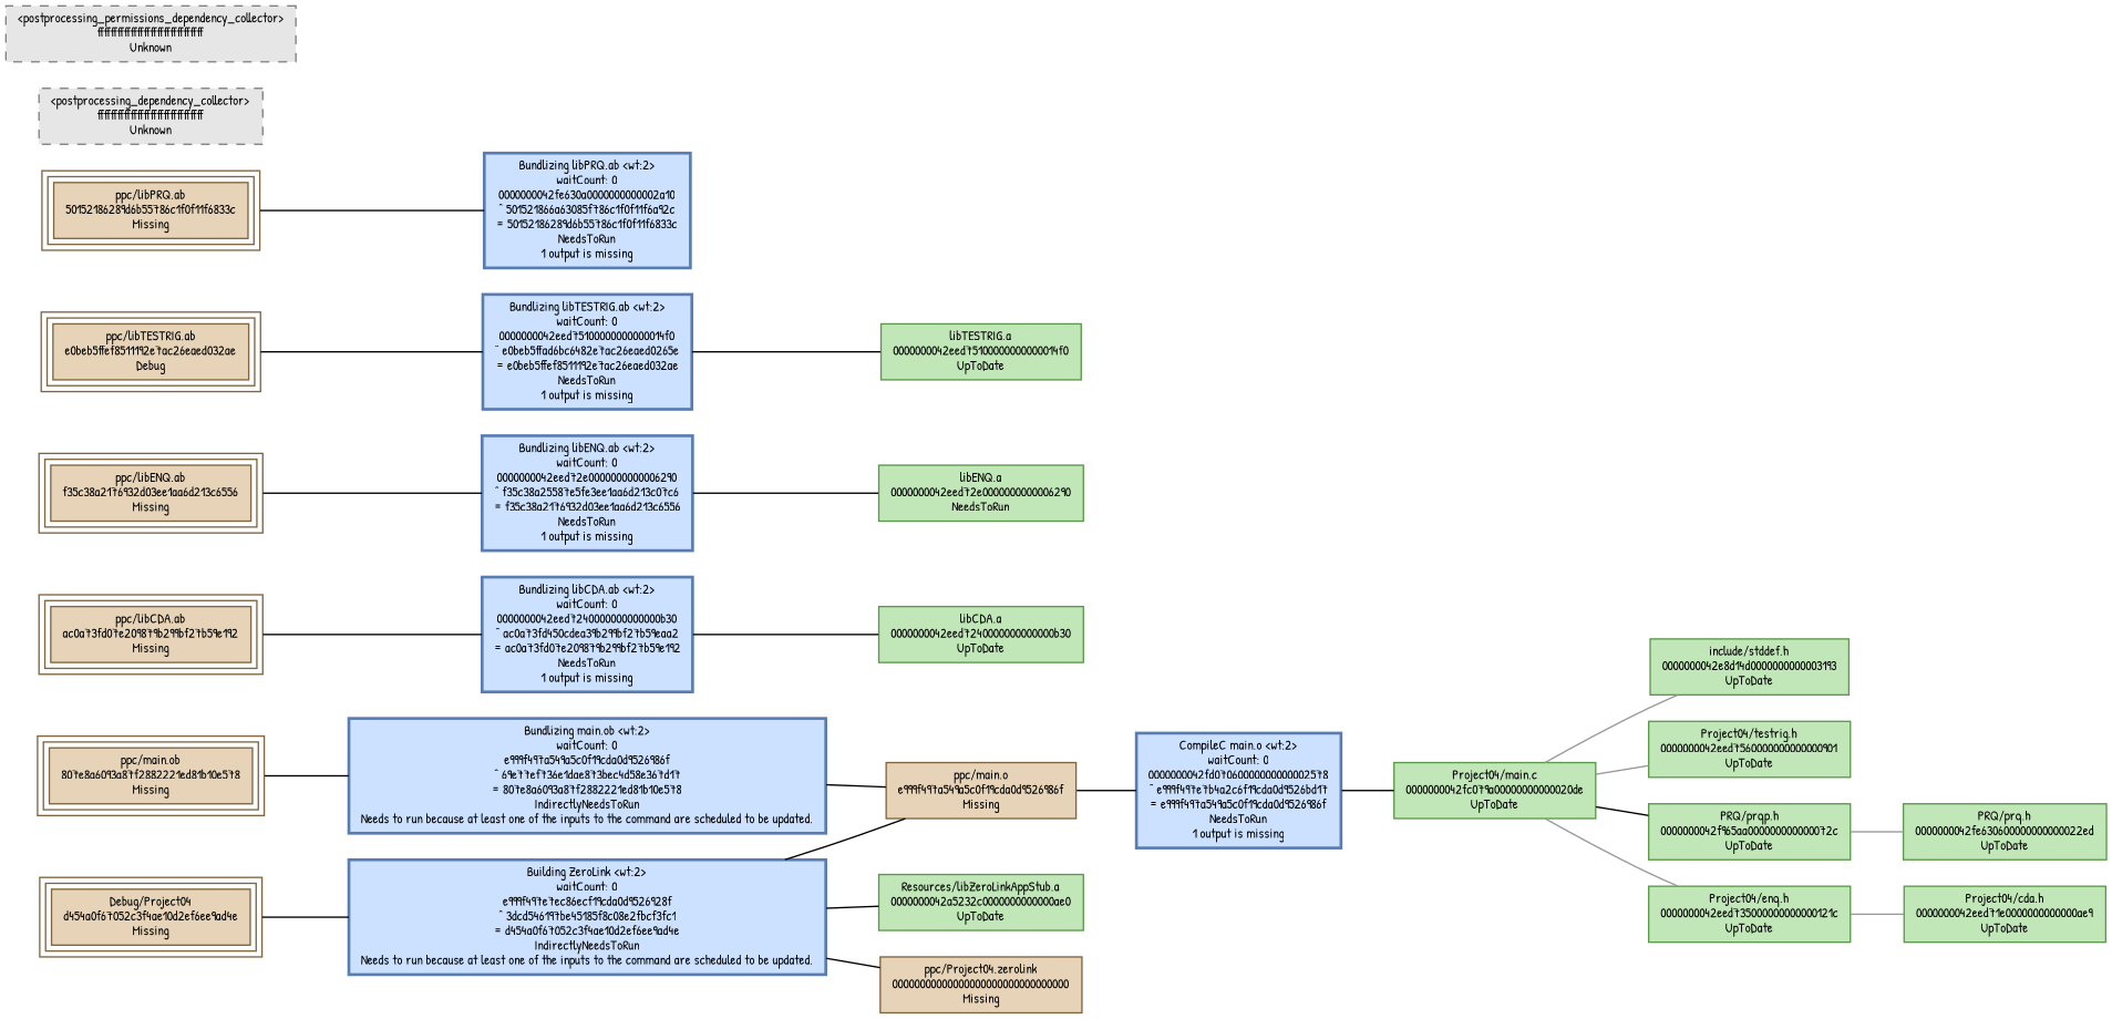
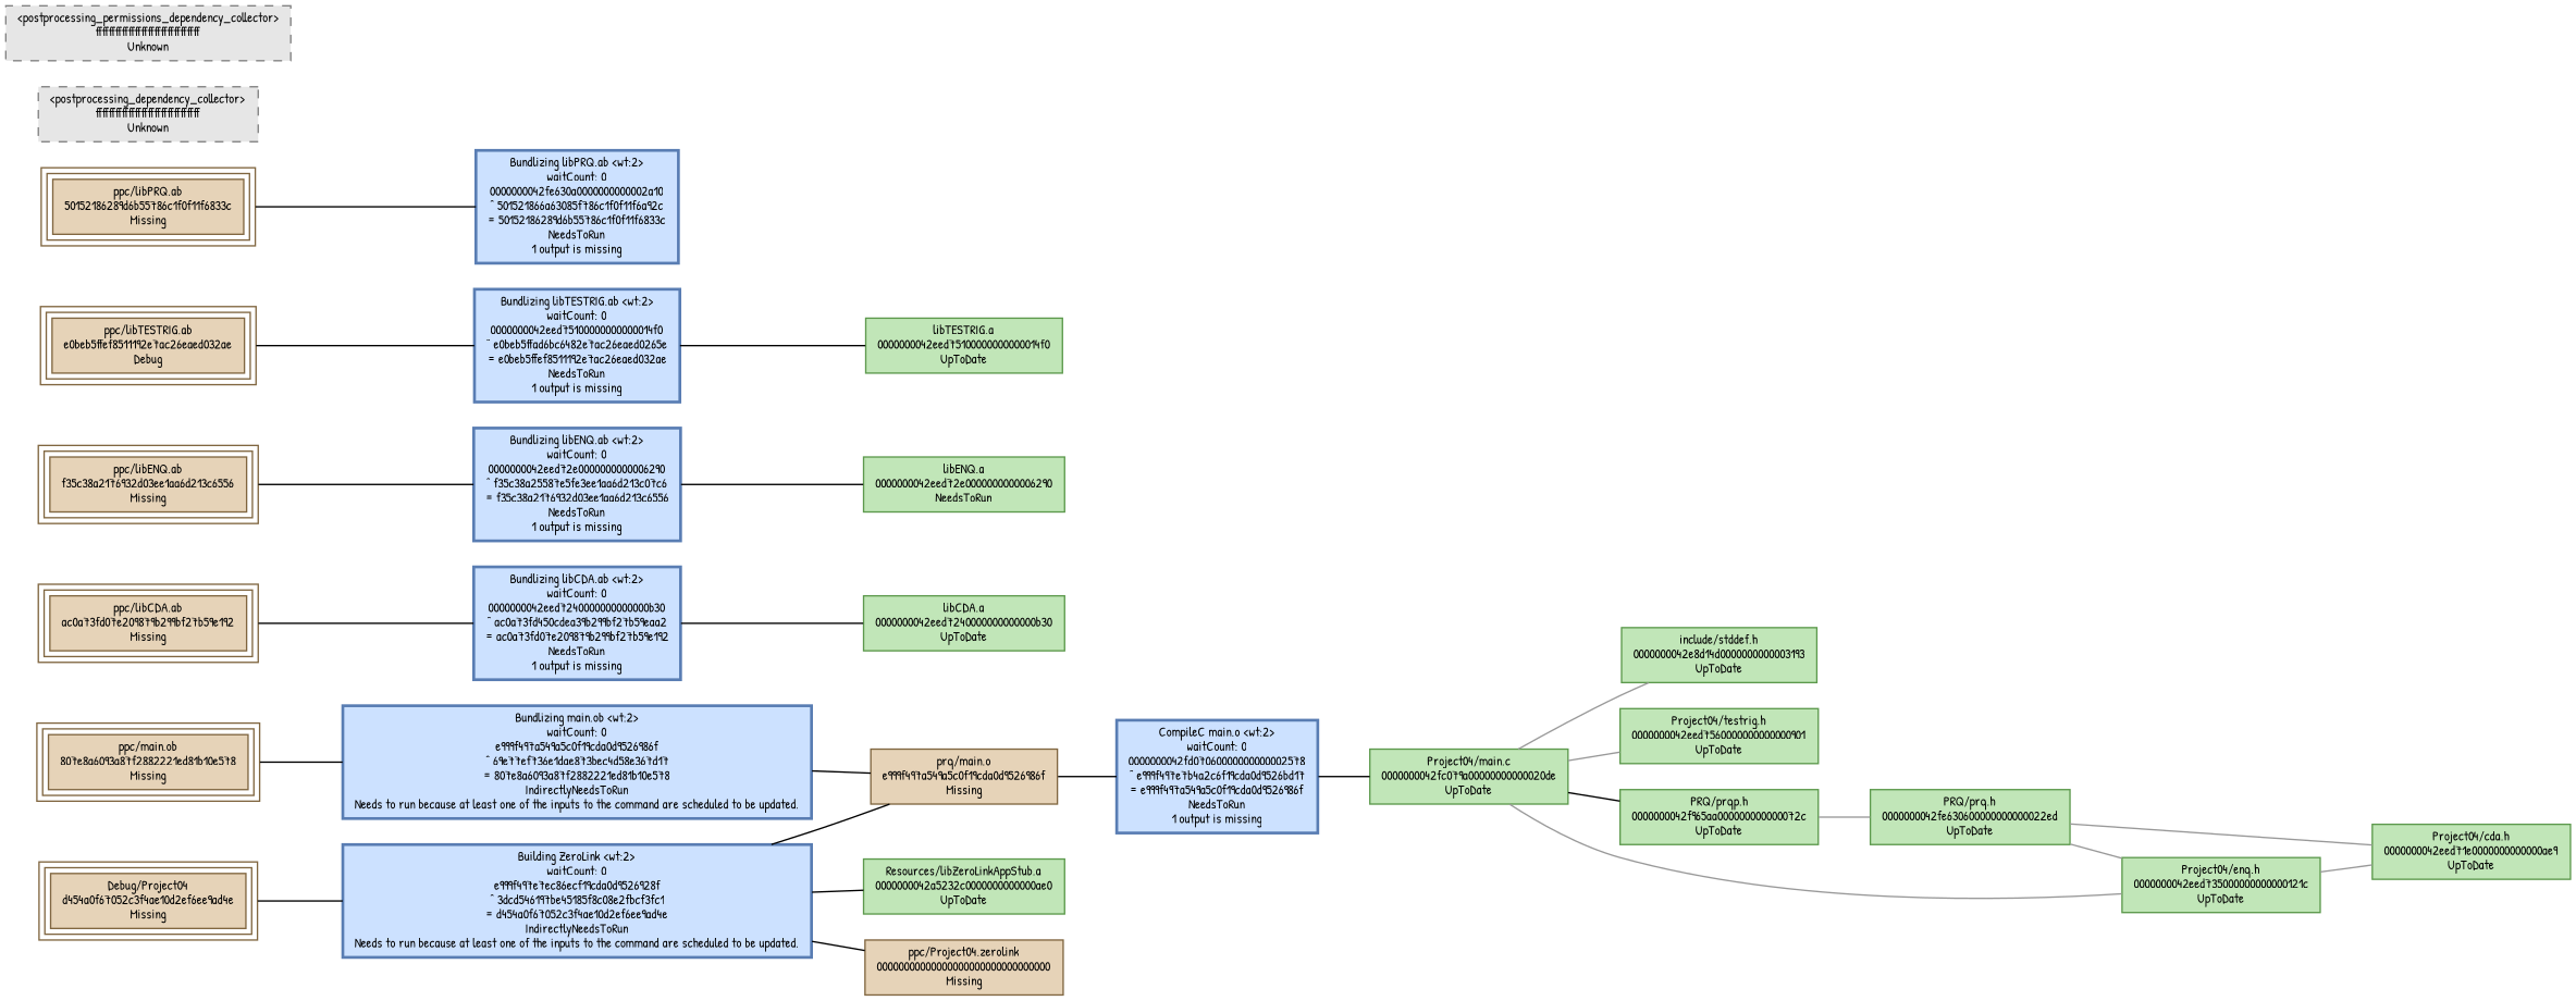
  digraph {
    concentrate=false
    fontname="Patrick Hand"
    rankdir=LR
    node [color="0.3 0.5 0.6" fillcolor="0.3 0.2 0.9" fontname="Patrick Hand" fontsize=9 shape=box style=filled]
    edge [arrowhead=none arrowtail=normal color=black fontname="Patrick Hand" style=solid]
    n1 [color="0.1 0.5 0.5" fillcolor="0.1 0.2 0.9" label="Debug/Project04\nd454a0f67052c3f4ae10d2ef6ee9ad4e\nMissing" peripheries=3]
    n2 [color="0.6 0.5 0.7" fillcolor="0.6 0.2 1.0" label="Building ZeroLink <wt:2>\nwaitCount: 0\ne999f497e7ec86ecf19cda0d9526928f\n^ 3dcd546197be45185f8c08e2fbcf3fc1\n= d454a0f67052c3f4ae10d2ef6ee9ad4e\nIndirectlyNeedsToRun\nNeeds to run because at least one of the inputs to the command are scheduled to be updated." style="filled,bold"]
-   n3 [color="0.1 0.5 0.5" fillcolor="0.1 0.2 0.9" label="ppc/main.o\ne999f497a549a5c0f19cda0d9526986f\nMissing"]
+   n3 [color="0.1 0.5 0.5" fillcolor="0.1 0.2 0.9" label="prq/main.o\ne999f497a549a5c0f19cda0d9526986f\nMissing"]
    n4 [label="Resources/libZeroLinkAppStub.a\n0000000042a5232c0000000000000ae0\nUpToDate"]
    n5 [color="0.1 0.5 0.5" fillcolor="0.1 0.2 0.9" label="ppc/Project04.zerolink\n00000000000000000000000000000000\nMissing"]
    n6 [color="0.6 0.5 0.7" fillcolor="0.6 0.2 1.0" label="CompileC main.o <wt:2>\nwaitCount: 0\n0000000042fd07060000000000002578\n^ e999f497e7b4a2c6f19cda0d9526bd17\n= e999f497a549a5c0f19cda0d9526986f\nNeedsToRun\n1 output is missing" style="filled,bold"]
    n7 [label="Project04/main.c\n0000000042fc079a00000000000020de\nUpToDate"]
    n8 [label="include/stddef.h\n0000000042e8d14d0000000000003193\nUpToDate"]
    n9 [label="Project04/testrig.h\n0000000042eed7560000000000000901\nUpToDate"]
    n10 [label="PRQ/prqp.h\n0000000042f965aa000000000000072c\nUpToDate"]
    n11 [label="Project04/enq.h\n0000000042eed735000000000000121c\nUpToDate"]
    n12 [label="Project04/cda.h\n0000000042eed71e0000000000000ae9\nUpToDate"]
    n13 [label="PRQ/prq.h\n0000000042fe630600000000000022ed\nUpToDate"]
    n14 [color="0.1 0.5 0.5" fillcolor="0.1 0.2 0.9" label="ppc/main.ob\n807e8a6093a87f2882221ed81b10e578\nMissing" peripheries=3]
    n15 [color="0.6 0.5 0.7" fillcolor="0.6 0.2 1.0" label="Bundlizing main.ob <wt:2>\nwaitCount: 0\ne999f497a549a5c0f19cda0d9526986f\n^ 69e77ef736e1dae873bec4d58e367d17\n= 807e8a6093a87f2882221ed81b10e578\nIndirectlyNeedsToRun\nNeeds to run because at least one of the inputs to the command are scheduled to be updated." style="filled,bold"]
    n16 [color="0.1 0.5 0.5" fillcolor="0.1 0.2 0.9" label="ppc/libCDA.ab\nac0a73fd07e209879b299bf27b59e192\nMissing" peripheries=3]
    n17 [color="0.6 0.5 0.7" fillcolor="0.6 0.2 1.0" label="Bundlizing libCDA.ab <wt:2>\nwaitCount: 0\n0000000042eed7240000000000000b30\n^ ac0a73fd450cdea39b299bf27b59eaa2\n= ac0a73fd07e209879b299bf27b59e192\nNeedsToRun\n1 output is missing" style="filled,bold"]
    n18 [label="libCDA.a\n0000000042eed7240000000000000b30\nUpToDate"]
    n19 [color="0.1 0.5 0.5" fillcolor="0.1 0.2 0.9" label="ppc/libENQ.ab\nf35c38a2176932d03ee1aa6d213c6556\nMissing" peripheries=3]
    n20 [color="0.6 0.5 0.7" fillcolor="0.6 0.2 1.0" label="Bundlizing libENQ.ab <wt:2>\nwaitCount: 0\n0000000042eed72e0000000000006290\n^ f35c38a25587e5fe3ee1aa6d213c07c6\n= f35c38a2176932d03ee1aa6d213c6556\nNeedsToRun\n1 output is missing" style="filled,bold"]
    n21 [label="libENQ.a\n0000000042eed72e0000000000006290\nNeedsToRun"]
    n22 [color="0.1 0.5 0.5" fillcolor="0.1 0.2 0.9" label="ppc/libTESTRIG.ab\ne0beb5ffef8511192e7ac26eaed032ae\nDebug" peripheries=3]
    n23 [color="0.6 0.5 0.7" fillcolor="0.6 0.2 1.0" label="Bundlizing libTESTRIG.ab <wt:2>\nwaitCount: 0\n0000000042eed75100000000000014f0\n^ e0beb5ffad6bc6482e7ac26eaed0265e\n= e0beb5ffef8511192e7ac26eaed032ae\nNeedsToRun\n1 output is missing" style="filled,bold"]
    n24 [label="libTESTRIG.a\n0000000042eed75100000000000014f0\nUpToDate"]
    n25 [color="0.1 0.5 0.5" fillcolor="0.1 0.2 0.9" label="ppc/libPRQ.ab\n50152186289d6b55786c1f0f11f6833c\nMissing" peripheries=3]
    n26 [color="0.6 0.5 0.7" fillcolor="0.6 0.2 1.0" label="Bundlizing libPRQ.ab <wt:2>\nwaitCount: 0\n0000000042fe630a0000000000002a10\n^ 501521866a63085f786c1f0f11f6a92c\n= 50152186289d6b55786c1f0f11f6833c\nNeedsToRun\n1 output is missing" style="filled,bold"]
    n27 [color="0.0 0.0 0.5" fillcolor="0.0 0.0 0.9" label="<postprocessing_dependency_collector>\nffffffffffffffffffffffffffffffff\nUnknown" style="filled,dashed"]
    n28 [color="0.0 0.0 0.5" fillcolor="0.0 0.0 0.9" label="<postprocessing_permissions_dependency_collector>\nffffffffffffffffffffffffffffffff\nUnknown" style="filled,dashed"]
    n1 -> n2
    n2 -> n3
    n2 -> n4
    n2 -> n5
    n3 -> n6
    n6 -> n7
    n7 -> n8 [color=gray60]
    n7 -> n9 [color=gray60]
    n7 -> n10
    n7 -> n11 [color=gray60]
    n10 -> n13 [color=gray60]
    n11 -> n12 [color=gray60]
+   n13 -> n11 [color=gray60]
+   n13 -> n12 [color=gray60]
    n14 -> n15
    n15 -> n3
    n16 -> n17
    n17 -> n18
    n19 -> n20
    n20 -> n21
    n22 -> n23
    n23 -> n24
    n25 -> n26
  }
